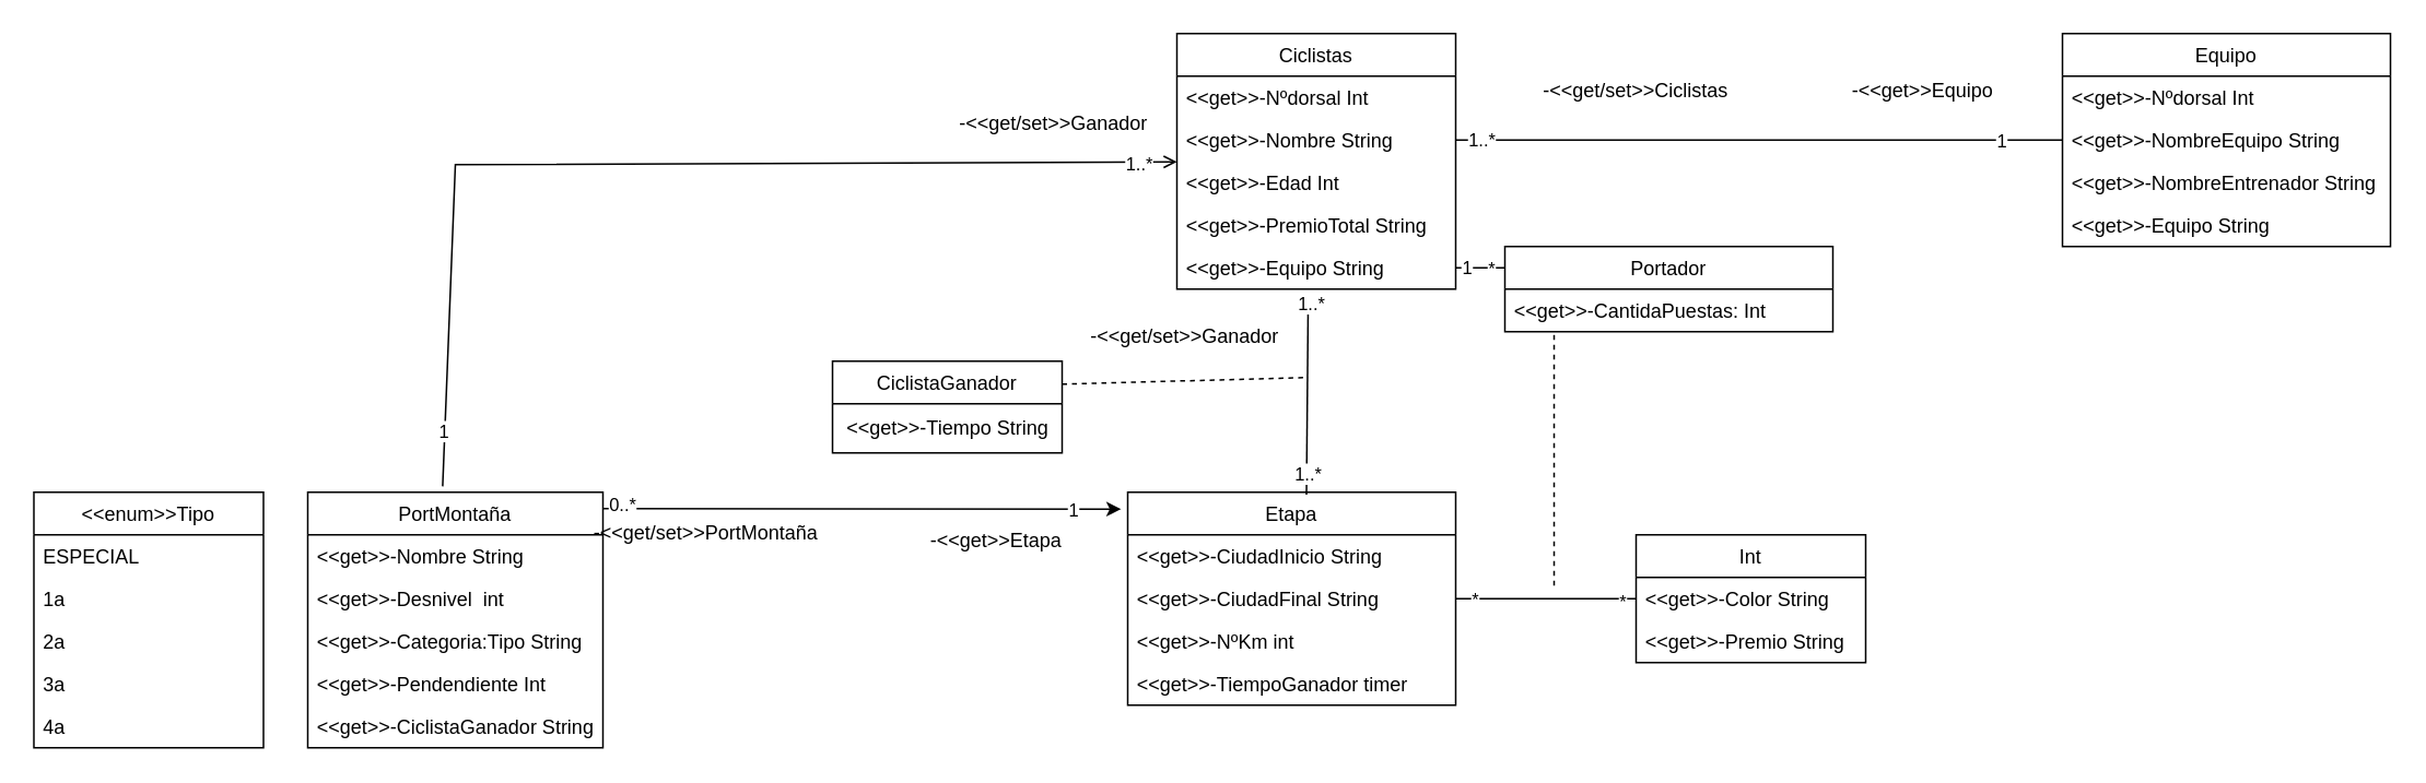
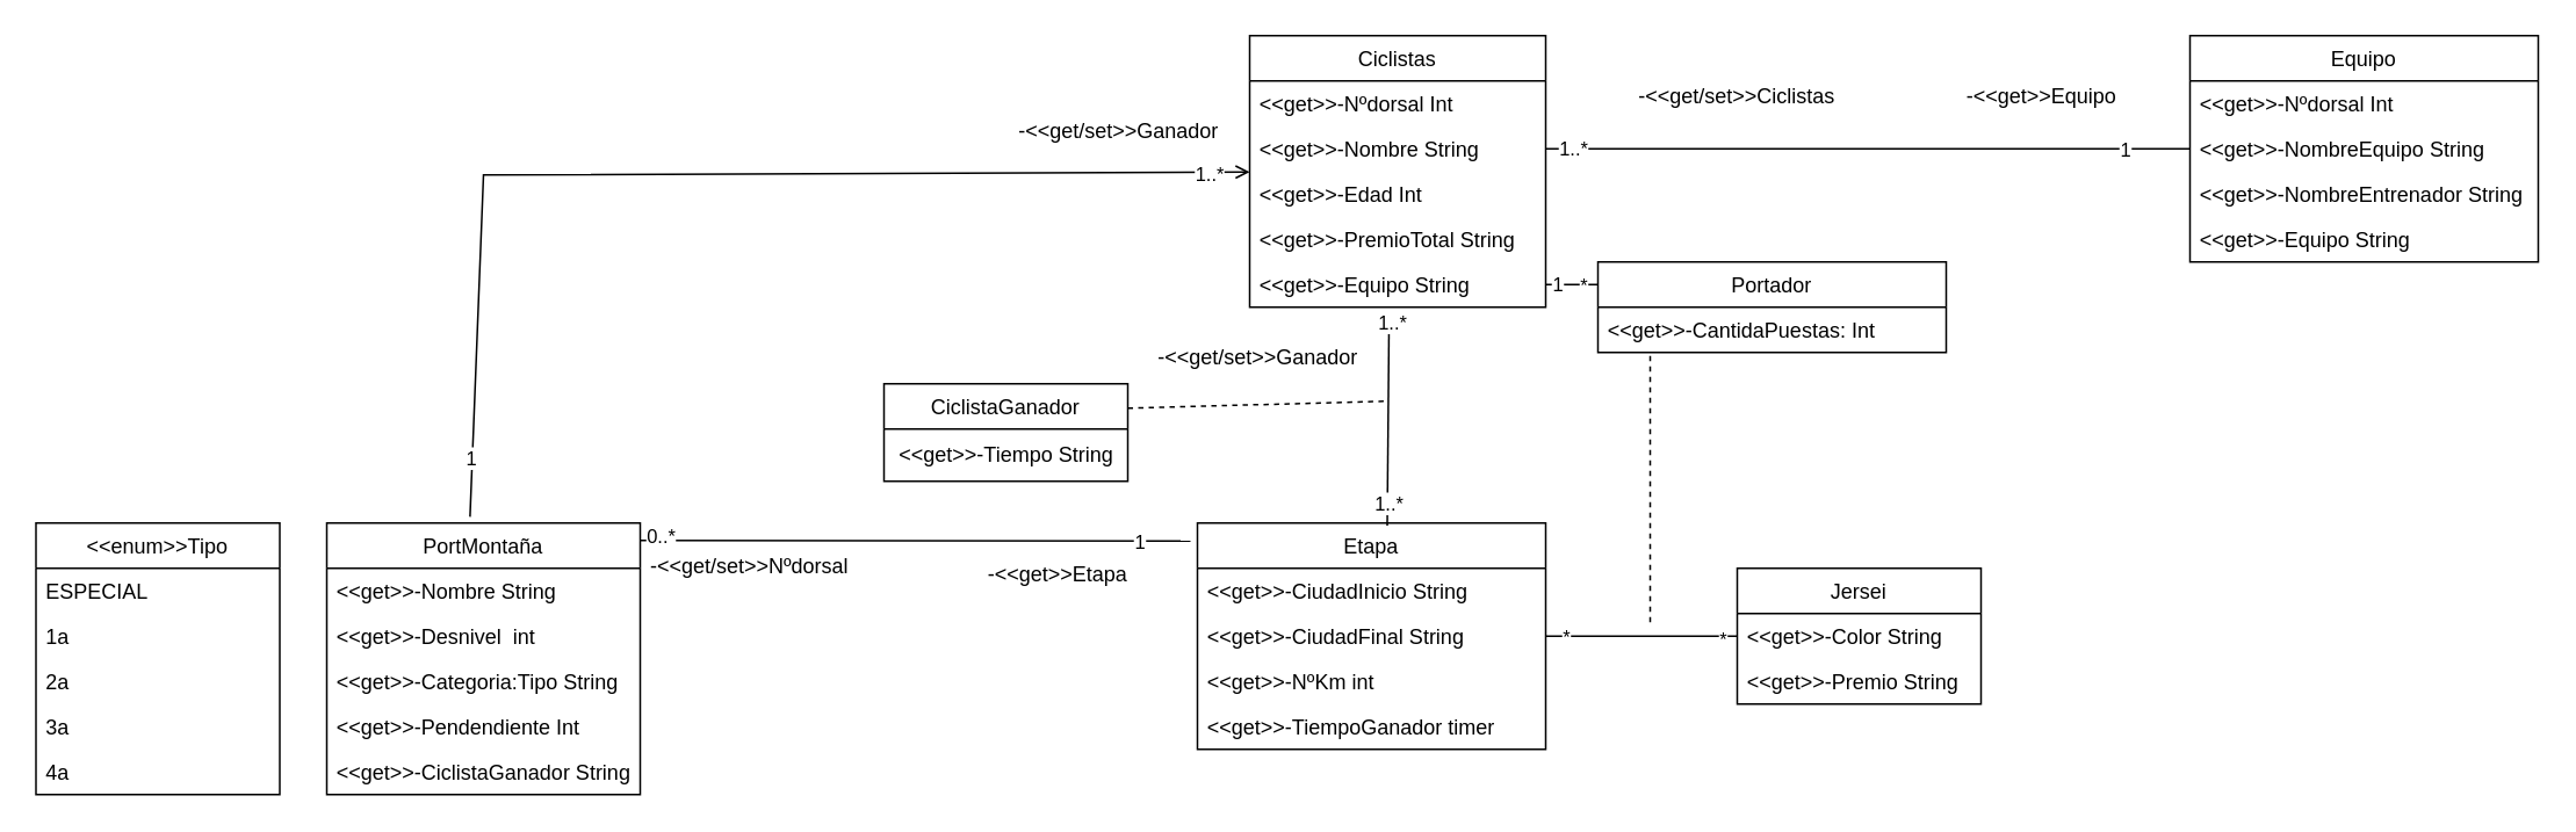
  <mxCell id="0" />
  <mxCell id="1" parent="0" />
  <mxCell id="2" value="Ciclistas" style="swimlane;fontStyle=0;childLayout=stackLayout;horizontal=1;startSize=26;fillColor=none;horizontalStack=0;resizeParent=1;resizeParentMax=0;resizeLast=0;collapsible=1;marginBottom=0;" vertex="1" parent="1"><mxGeometry x="717" y="20" width="170" height="156" as="geometry" /></mxCell>
  <mxCell id="3" value="&lt;&lt;get&gt;&gt;-Nºdorsal Int" style="text;strokeColor=none;fillColor=none;align=left;verticalAlign=top;spacingLeft=4;spacingRight=4;overflow=hidden;rotatable=0;points=[[0,0.5],[1,0.5]];portConstraint=eastwest;" vertex="1" parent="2"><mxGeometry y="26" width="170" height="26" as="geometry" /></mxCell>
  <mxCell id="4" value="&lt;&lt;get&gt;&gt;-Nombre String" style="text;strokeColor=none;fillColor=none;align=left;verticalAlign=top;spacingLeft=4;spacingRight=4;overflow=hidden;rotatable=0;points=[[0,0.5],[1,0.5]];portConstraint=eastwest;" vertex="1" parent="2"><mxGeometry y="52" width="170" height="26" as="geometry" /></mxCell>
  <mxCell id="5" value="&lt;&lt;get&gt;&gt;-Edad Int" style="text;strokeColor=none;fillColor=none;align=left;verticalAlign=top;spacingLeft=4;spacingRight=4;overflow=hidden;rotatable=0;points=[[0,0.5],[1,0.5]];portConstraint=eastwest;" vertex="1" parent="2"><mxGeometry y="78" width="170" height="26" as="geometry" /></mxCell>
  <mxCell id="6" value="&lt;&lt;get&gt;&gt;-PremioTotal String" style="text;strokeColor=none;fillColor=none;align=left;verticalAlign=top;spacingLeft=4;spacingRight=4;overflow=hidden;rotatable=0;points=[[0,0.5],[1,0.5]];portConstraint=eastwest;" vertex="1" parent="2"><mxGeometry y="104" width="170" height="26" as="geometry" /></mxCell>
  <mxCell id="7" value="&lt;&lt;get&gt;&gt;-Equipo String" style="text;strokeColor=none;fillColor=none;align=left;verticalAlign=top;spacingLeft=4;spacingRight=4;overflow=hidden;rotatable=0;points=[[0,0.5],[1,0.5]];portConstraint=eastwest;" vertex="1" parent="2"><mxGeometry y="130" width="170" height="26" as="geometry" /></mxCell>
  <mxCell id="8" value="Equipo" style="swimlane;fontStyle=0;childLayout=stackLayout;horizontal=1;startSize=26;fillColor=none;horizontalStack=0;resizeParent=1;resizeParentMax=0;resizeLast=0;collapsible=1;marginBottom=0;" vertex="1" parent="1"><mxGeometry x="1257" y="20" width="200" height="130" as="geometry" /></mxCell>
  <mxCell id="9" value="&lt;&lt;get&gt;&gt;-Nºdorsal Int" style="text;strokeColor=none;fillColor=none;align=left;verticalAlign=top;spacingLeft=4;spacingRight=4;overflow=hidden;rotatable=0;points=[[0,0.5],[1,0.5]];portConstraint=eastwest;" vertex="1" parent="8"><mxGeometry y="26" width="200" height="26" as="geometry" /></mxCell>
  <mxCell id="10" value="&lt;&lt;get&gt;&gt;-NombreEquipo String" style="text;strokeColor=none;fillColor=none;align=left;verticalAlign=top;spacingLeft=4;spacingRight=4;overflow=hidden;rotatable=0;points=[[0,0.5],[1,0.5]];portConstraint=eastwest;" vertex="1" parent="8"><mxGeometry y="52" width="200" height="26" as="geometry" /></mxCell>
  <mxCell id="11" value="&lt;&lt;get&gt;&gt;-NombreEntrenador String" style="text;strokeColor=none;fillColor=none;align=left;verticalAlign=top;spacingLeft=4;spacingRight=4;overflow=hidden;rotatable=0;points=[[0,0.5],[1,0.5]];portConstraint=eastwest;" vertex="1" parent="8"><mxGeometry y="78" width="200" height="26" as="geometry" /></mxCell>
  <mxCell id="12" value="&lt;&lt;get&gt;&gt;-Equipo String" style="text;strokeColor=none;fillColor=none;align=left;verticalAlign=top;spacingLeft=4;spacingRight=4;overflow=hidden;rotatable=0;points=[[0,0.5],[1,0.5]];portConstraint=eastwest;" vertex="1" parent="8"><mxGeometry y="104" width="200" height="26" as="geometry" /></mxCell>
  <mxCell id="13" value="" style="endArrow=none;html=1;rounded=0;entryX=0;entryY=0.5;entryDx=0;entryDy=0;exitX=1;exitY=0.5;exitDx=0;exitDy=0;" edge="1" parent="1" source="4" target="10"><mxGeometry width="50" height="50" relative="1" as="geometry"><mxPoint x="1017" y="100" as="sourcePoint" /><mxPoint x="1067" y="50" as="targetPoint" /></mxGeometry></mxCell>
  <mxCell id="14" value="1..*" style="edgeLabel;html=1;align=center;verticalAlign=middle;resizable=0;points=[];" vertex="1" connectable="0" parent="13"><mxGeometry x="-0.919" y="1" relative="1" as="geometry"><mxPoint as="offset" /></mxGeometry></mxCell>
  <mxCell id="15" value="1" style="edgeLabel;html=1;align=center;verticalAlign=middle;resizable=0;points=[];" vertex="1" connectable="0" parent="13"><mxGeometry x="0.792" relative="1" as="geometry"><mxPoint as="offset" /></mxGeometry></mxCell>
  <mxCell id="16" value="-&amp;lt;&amp;lt;get/set&amp;gt;&amp;gt;Ciclistas" style="text;html=1;strokeColor=none;fillColor=none;align=center;verticalAlign=middle;whiteSpace=wrap;rounded=0;" vertex="1" parent="1"><mxGeometry x="937" y="40" width="120" height="30" as="geometry" /></mxCell>
  <mxCell id="17" value="Etapa" style="swimlane;fontStyle=0;childLayout=stackLayout;horizontal=1;startSize=26;fillColor=none;horizontalStack=0;resizeParent=1;resizeParentMax=0;resizeLast=0;collapsible=1;marginBottom=0;" vertex="1" parent="1"><mxGeometry x="687" y="300" width="200" height="130" as="geometry" /></mxCell>
  <mxCell id="18" value="&lt;&lt;get&gt;&gt;-CiudadInicio String" style="text;strokeColor=none;fillColor=none;align=left;verticalAlign=top;spacingLeft=4;spacingRight=4;overflow=hidden;rotatable=0;points=[[0,0.5],[1,0.5]];portConstraint=eastwest;" vertex="1" parent="17"><mxGeometry y="26" width="200" height="26" as="geometry" /></mxCell>
  <mxCell id="19" value="&lt;&lt;get&gt;&gt;-CiudadFinal String" style="text;strokeColor=none;fillColor=none;align=left;verticalAlign=top;spacingLeft=4;spacingRight=4;overflow=hidden;rotatable=0;points=[[0,0.5],[1,0.5]];portConstraint=eastwest;" vertex="1" parent="17"><mxGeometry y="52" width="200" height="26" as="geometry" /></mxCell>
  <mxCell id="20" value="&lt;&lt;get&gt;&gt;-NºKm int" style="text;strokeColor=none;fillColor=none;align=left;verticalAlign=top;spacingLeft=4;spacingRight=4;overflow=hidden;rotatable=0;points=[[0,0.5],[1,0.5]];portConstraint=eastwest;" vertex="1" parent="17"><mxGeometry y="78" width="200" height="26" as="geometry" /></mxCell>
  <mxCell id="21" value="&lt;&lt;get&gt;&gt;-TiempoGanador timer" style="text;strokeColor=none;fillColor=none;align=left;verticalAlign=top;spacingLeft=4;spacingRight=4;overflow=hidden;rotatable=0;points=[[0,0.5],[1,0.5]];portConstraint=eastwest;" vertex="1" parent="17"><mxGeometry y="104" width="200" height="26" as="geometry" /></mxCell>
  <mxCell id="22" value="PortMontaña" style="swimlane;fontStyle=0;childLayout=stackLayout;horizontal=1;startSize=26;fillColor=none;horizontalStack=0;resizeParent=1;resizeParentMax=0;resizeLast=0;collapsible=1;marginBottom=0;" vertex="1" parent="1"><mxGeometry x="187" y="300" width="180" height="156" as="geometry" /></mxCell>
  <mxCell id="23" value="&lt;&lt;get&gt;&gt;-Nombre String" style="text;strokeColor=none;fillColor=none;align=left;verticalAlign=top;spacingLeft=4;spacingRight=4;overflow=hidden;rotatable=0;points=[[0,0.5],[1,0.5]];portConstraint=eastwest;" vertex="1" parent="22"><mxGeometry y="26" width="180" height="26" as="geometry" /></mxCell>
  <mxCell id="24" value="&lt;&lt;get&gt;&gt;-Desnivel  int" style="text;strokeColor=none;fillColor=none;align=left;verticalAlign=top;spacingLeft=4;spacingRight=4;overflow=hidden;rotatable=0;points=[[0,0.5],[1,0.5]];portConstraint=eastwest;" vertex="1" parent="22"><mxGeometry y="52" width="180" height="26" as="geometry" /></mxCell>
  <mxCell id="25" value="&lt;&lt;get&gt;&gt;-Categoria:Tipo String" style="text;strokeColor=none;fillColor=none;align=left;verticalAlign=top;spacingLeft=4;spacingRight=4;overflow=hidden;rotatable=0;points=[[0,0.5],[1,0.5]];portConstraint=eastwest;" vertex="1" parent="22"><mxGeometry y="78" width="180" height="26" as="geometry" /></mxCell>
  <mxCell id="26" value="&lt;&lt;get&gt;&gt;-Pendendiente Int" style="text;strokeColor=none;fillColor=none;align=left;verticalAlign=top;spacingLeft=4;spacingRight=4;overflow=hidden;rotatable=0;points=[[0,0.5],[1,0.5]];portConstraint=eastwest;" vertex="1" parent="22"><mxGeometry y="104" width="180" height="26" as="geometry" /></mxCell>
  <mxCell id="27" value="&lt;&lt;get&gt;&gt;-CiclistaGanador String" style="text;strokeColor=none;fillColor=none;align=left;verticalAlign=top;spacingLeft=4;spacingRight=4;overflow=hidden;rotatable=0;points=[[0,0.5],[1,0.5]];portConstraint=eastwest;" vertex="1" parent="22"><mxGeometry y="130" width="180" height="26" as="geometry" /></mxCell>
- <mxCell id="28" value="" style="endArrow=classic;html=1;rounded=0;exitX=1;exitY=0.064;exitDx=0;exitDy=0;exitPerimeter=0;entryX=-0.02;entryY=0.079;entryDx=0;entryDy=0;entryPerimeter=0;" edge="1" parent="1" source="22" target="17"><mxGeometry width="50" height="50" relative="1" as="geometry"><mxPoint x="557" y="350" as="sourcePoint" /><mxPoint x="607" y="300" as="targetPoint" /></mxGeometry></mxCell>
+ <mxCell id="28" value="" style="endArrow=none;html=1;rounded=0;exitX=1;exitY=0.064;exitDx=0;exitDy=0;exitPerimeter=0;entryX=-0.02;entryY=0.079;entryDx=0;entryDy=0;entryPerimeter=0;" edge="1" parent="1" source="22" target="17"><mxGeometry width="50" height="50" relative="1" as="geometry"><mxPoint x="557" y="350" as="sourcePoint" /><mxPoint x="607" y="300" as="targetPoint" /></mxGeometry></mxCell>
  <mxCell id="29" value="1" style="edgeLabel;html=1;align=center;verticalAlign=middle;resizable=0;points=[];" vertex="1" connectable="0" parent="28"><mxGeometry x="0.819" relative="1" as="geometry"><mxPoint as="offset" /></mxGeometry></mxCell>
  <mxCell id="30" value="0..*" style="edgeLabel;html=1;align=center;verticalAlign=middle;resizable=0;points=[];" vertex="1" connectable="0" parent="28"><mxGeometry x="-0.932" y="2" relative="1" as="geometry"><mxPoint as="offset" /></mxGeometry></mxCell>
- <mxCell id="31" value="Int" style="swimlane;fontStyle=0;childLayout=stackLayout;horizontal=1;startSize=26;fillColor=none;horizontalStack=0;resizeParent=1;resizeParentMax=0;resizeLast=0;collapsible=1;marginBottom=0;" vertex="1" parent="1"><mxGeometry x="997" y="326" width="140" height="78" as="geometry" /></mxCell>
+ <mxCell id="31" value="Jersei" style="swimlane;fontStyle=0;childLayout=stackLayout;horizontal=1;startSize=26;fillColor=none;horizontalStack=0;resizeParent=1;resizeParentMax=0;resizeLast=0;collapsible=1;marginBottom=0;" vertex="1" parent="1"><mxGeometry x="997" y="326" width="140" height="78" as="geometry" /></mxCell>
  <mxCell id="32" value="&lt;&lt;get&gt;&gt;-Color String" style="text;strokeColor=none;fillColor=none;align=left;verticalAlign=top;spacingLeft=4;spacingRight=4;overflow=hidden;rotatable=0;points=[[0,0.5],[1,0.5]];portConstraint=eastwest;" vertex="1" parent="31"><mxGeometry y="26" width="140" height="26" as="geometry" /></mxCell>
  <mxCell id="33" value="&lt;&lt;get&gt;&gt;-Premio String" style="text;strokeColor=none;fillColor=none;align=left;verticalAlign=top;spacingLeft=4;spacingRight=4;overflow=hidden;rotatable=0;points=[[0,0.5],[1,0.5]];portConstraint=eastwest;" vertex="1" parent="31"><mxGeometry y="52" width="140" height="26" as="geometry" /></mxCell>
  <mxCell id="34" value="-&amp;lt;&amp;lt;get&amp;gt;&amp;gt;Equipo" style="text;html=1;strokeColor=none;fillColor=none;align=center;verticalAlign=middle;whiteSpace=wrap;rounded=0;" vertex="1" parent="1"><mxGeometry x="1112" y="40" width="120" height="30" as="geometry" /></mxCell>
- <mxCell id="35" value="-&amp;lt;&amp;lt;get/set&amp;gt;&amp;gt;PortMontaña" style="text;html=1;strokeColor=none;fillColor=none;align=center;verticalAlign=middle;whiteSpace=wrap;rounded=0;" vertex="1" parent="1"><mxGeometry x="360" y="310" width="140" height="30" as="geometry" /></mxCell>
+ <mxCell id="35" value="-&amp;lt;&amp;lt;get/set&amp;gt;&amp;gt;Nºdorsal" style="text;html=1;strokeColor=none;fillColor=none;align=center;verticalAlign=middle;whiteSpace=wrap;rounded=0;" vertex="1" parent="1"><mxGeometry x="360" y="310" width="140" height="30" as="geometry" /></mxCell>
  <mxCell id="36" value="-&amp;lt;&amp;lt;get&amp;gt;&amp;gt;Etapa" style="text;html=1;strokeColor=none;fillColor=none;align=center;verticalAlign=middle;whiteSpace=wrap;rounded=0;" vertex="1" parent="1"><mxGeometry x="537" y="315" width="140" height="30" as="geometry" /></mxCell>
  <mxCell id="37" value="CiclistaGanador" style="swimlane;fontStyle=0;childLayout=stackLayout;horizontal=1;startSize=26;fillColor=none;horizontalStack=0;resizeParent=1;resizeParentMax=0;resizeLast=0;collapsible=1;marginBottom=0;" vertex="1" parent="1"><mxGeometry x="507" y="220" width="140" height="56" as="geometry" /></mxCell>
  <mxCell id="38" value="&amp;lt;&amp;lt;get&amp;gt;&amp;gt;-Tiempo String" style="text;html=1;align=center;verticalAlign=middle;resizable=0;points=[];autosize=1;strokeColor=none;fillColor=none;" vertex="1" parent="37"><mxGeometry y="26" width="140" height="30" as="geometry" /></mxCell>
  <mxCell id="39" value="&lt;&lt;enum&gt;&gt;Tipo" style="swimlane;fontStyle=0;childLayout=stackLayout;horizontal=1;startSize=26;fillColor=none;horizontalStack=0;resizeParent=1;resizeParentMax=0;resizeLast=0;collapsible=1;marginBottom=0;" vertex="1" parent="1"><mxGeometry x="20" y="300" width="140" height="156" as="geometry" /></mxCell>
  <mxCell id="40" value="ESPECIAL" style="text;strokeColor=none;fillColor=none;align=left;verticalAlign=top;spacingLeft=4;spacingRight=4;overflow=hidden;rotatable=0;points=[[0,0.5],[1,0.5]];portConstraint=eastwest;" vertex="1" parent="39"><mxGeometry y="26" width="140" height="26" as="geometry" /></mxCell>
  <mxCell id="41" value="1a&#10;" style="text;strokeColor=none;fillColor=none;align=left;verticalAlign=top;spacingLeft=4;spacingRight=4;overflow=hidden;rotatable=0;points=[[0,0.5],[1,0.5]];portConstraint=eastwest;" vertex="1" parent="39"><mxGeometry y="52" width="140" height="26" as="geometry" /></mxCell>
  <mxCell id="42" value="2a" style="text;strokeColor=none;fillColor=none;align=left;verticalAlign=top;spacingLeft=4;spacingRight=4;overflow=hidden;rotatable=0;points=[[0,0.5],[1,0.5]];portConstraint=eastwest;" vertex="1" parent="39"><mxGeometry y="78" width="140" height="26" as="geometry" /></mxCell>
  <mxCell id="43" value="3a" style="text;strokeColor=none;fillColor=none;align=left;verticalAlign=top;spacingLeft=4;spacingRight=4;overflow=hidden;rotatable=0;points=[[0,0.5],[1,0.5]];portConstraint=eastwest;" vertex="1" parent="39"><mxGeometry y="104" width="140" height="26" as="geometry" /></mxCell>
  <mxCell id="44" value="4a" style="text;strokeColor=none;fillColor=none;align=left;verticalAlign=top;spacingLeft=4;spacingRight=4;overflow=hidden;rotatable=0;points=[[0,0.5],[1,0.5]];portConstraint=eastwest;" vertex="1" parent="39"><mxGeometry y="130" width="140" height="26" as="geometry" /></mxCell>
  <mxCell id="45" value="" style="endArrow=none;html=1;rounded=0;entryX=0.471;entryY=1.154;entryDx=0;entryDy=0;entryPerimeter=0;exitX=0.545;exitY=0.011;exitDx=0;exitDy=0;exitPerimeter=0;" edge="1" parent="1" source="17" target="7"><mxGeometry width="50" height="50" relative="1" as="geometry"><mxPoint x="187" y="230" as="sourcePoint" /><mxPoint x="237" y="180" as="targetPoint" /></mxGeometry></mxCell>
  <mxCell id="46" value="1..*" style="edgeLabel;html=1;align=center;verticalAlign=middle;resizable=0;points=[];" vertex="1" connectable="0" parent="45"><mxGeometry x="0.924" y="-1" relative="1" as="geometry"><mxPoint as="offset" /></mxGeometry></mxCell>
  <mxCell id="47" value="1..*" style="edgeLabel;html=1;align=center;verticalAlign=middle;resizable=0;points=[];" vertex="1" connectable="0" parent="45"><mxGeometry x="-0.791" relative="1" as="geometry"><mxPoint as="offset" /></mxGeometry></mxCell>
  <mxCell id="48" value="-&amp;lt;&amp;lt;get/set&amp;gt;&amp;gt;Ganador" style="text;html=1;strokeColor=none;fillColor=none;align=center;verticalAlign=middle;whiteSpace=wrap;rounded=0;" vertex="1" parent="1"><mxGeometry x="637" y="190" width="170" height="30" as="geometry" /></mxCell>
  <mxCell id="49" value="" style="endArrow=none;html=1;rounded=0;exitX=1;exitY=0.25;exitDx=0;exitDy=0;dashed=1;" edge="1" parent="1" source="37"><mxGeometry width="50" height="50" relative="1" as="geometry"><mxPoint x="767" y="240" as="sourcePoint" /><mxPoint x="797" y="230" as="targetPoint" /></mxGeometry></mxCell>
  <mxCell id="50" value="" style="endArrow=open;html=1;rounded=0;exitX=0.457;exitY=-0.023;exitDx=0;exitDy=0;exitPerimeter=0;" edge="1" parent="1" source="22" target="2"><mxGeometry width="50" height="50" relative="1" as="geometry"><mxPoint x="277" y="90" as="sourcePoint" /><mxPoint x="757" y="100" as="targetPoint" /><Array as="points"><mxPoint x="277" y="100" /></Array></mxGeometry></mxCell>
  <mxCell id="51" value="1" style="edgeLabel;html=1;align=center;verticalAlign=middle;resizable=0;points=[];" vertex="1" connectable="0" parent="50"><mxGeometry x="-0.892" y="1" relative="1" as="geometry"><mxPoint as="offset" /></mxGeometry></mxCell>
  <mxCell id="52" value="1..*" style="edgeLabel;html=1;align=center;verticalAlign=middle;resizable=0;points=[];" vertex="1" connectable="0" parent="50"><mxGeometry x="0.926" y="-1" relative="1" as="geometry"><mxPoint as="offset" /></mxGeometry></mxCell>
  <mxCell id="53" value="-&amp;lt;&amp;lt;get/set&amp;gt;&amp;gt;Ganador" style="text;html=1;strokeColor=none;fillColor=none;align=center;verticalAlign=middle;whiteSpace=wrap;rounded=0;" vertex="1" parent="1"><mxGeometry x="557" y="60" width="170" height="30" as="geometry" /></mxCell>
  <mxCell id="54" value="" style="endArrow=none;html=1;rounded=0;entryX=0;entryY=0.5;entryDx=0;entryDy=0;exitX=1;exitY=0.5;exitDx=0;exitDy=0;" edge="1" parent="1" source="19" target="32"><mxGeometry width="50" height="50" relative="1" as="geometry"><mxPoint x="707" y="150" as="sourcePoint" /><mxPoint x="757" y="100" as="targetPoint" /></mxGeometry></mxCell>
  <mxCell id="55" value="*" style="edgeLabel;html=1;align=center;verticalAlign=middle;resizable=0;points=[];" vertex="1" connectable="0" parent="54"><mxGeometry x="-0.794" relative="1" as="geometry"><mxPoint as="offset" /></mxGeometry></mxCell>
  <mxCell id="56" value="*" style="edgeLabel;html=1;align=center;verticalAlign=middle;resizable=0;points=[];" vertex="1" connectable="0" parent="54"><mxGeometry x="0.829" y="-1" relative="1" as="geometry"><mxPoint as="offset" /></mxGeometry></mxCell>
  <mxCell id="57" value="" style="endArrow=none;html=1;rounded=0;dashed=1;exitX=0.15;exitY=1.077;exitDx=0;exitDy=0;exitPerimeter=0;" edge="1" parent="1" source="59"><mxGeometry width="50" height="50" relative="1" as="geometry"><mxPoint x="947" y="250" as="sourcePoint" /><mxPoint x="947" y="360" as="targetPoint" /></mxGeometry></mxCell>
  <mxCell id="58" value="Portador" style="swimlane;fontStyle=0;childLayout=stackLayout;horizontal=1;startSize=26;fillColor=none;horizontalStack=0;resizeParent=1;resizeParentMax=0;resizeLast=0;collapsible=1;marginBottom=0;" vertex="1" parent="1"><mxGeometry x="917" y="150" width="200" height="52" as="geometry" /></mxCell>
  <mxCell id="59" value="&lt;&lt;get&gt;&gt;-CantidaPuestas: Int" style="text;strokeColor=none;fillColor=none;align=left;verticalAlign=top;spacingLeft=4;spacingRight=4;overflow=hidden;rotatable=0;points=[[0,0.5],[1,0.5]];portConstraint=eastwest;" vertex="1" parent="58"><mxGeometry y="26" width="200" height="26" as="geometry" /></mxCell>
  <mxCell id="60" value="" style="endArrow=none;html=1;rounded=0;entryX=0;entryY=0.25;entryDx=0;entryDy=0;exitX=1;exitY=0.5;exitDx=0;exitDy=0;" edge="1" parent="1" source="7" target="58"><mxGeometry width="50" height="50" relative="1" as="geometry"><mxPoint x="867" y="163" as="sourcePoint" /><mxPoint x="757" y="100" as="targetPoint" /></mxGeometry></mxCell>
  <mxCell id="61" value="1" style="edgeLabel;html=1;align=center;verticalAlign=middle;resizable=0;points=[];" vertex="1" connectable="0" parent="60"><mxGeometry x="-0.61" y="1" relative="1" as="geometry"><mxPoint as="offset" /></mxGeometry></mxCell>
  <mxCell id="62" value="*" style="edgeLabel;html=1;align=center;verticalAlign=middle;resizable=0;points=[];" vertex="1" connectable="0" parent="60"><mxGeometry x="0.416" relative="1" as="geometry"><mxPoint as="offset" /></mxGeometry></mxCell>
